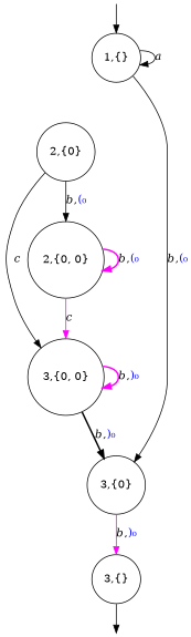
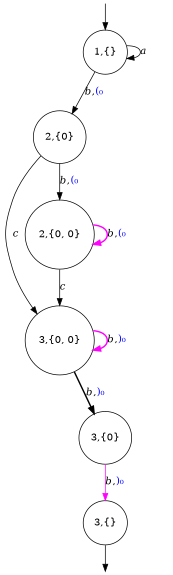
  digraph {
    rankdir=TB
    node [shape=circle]
    Q0 [fixedsize=true height=0 style=invisible width=0]
    "1,{}"
    "2,{0}"
    Q1 [fixedsize=true height=0 style=invisible width=0]
    "3,{0, 0}"
    "2,{0, 0}"
    "3,{}"
    "3,{0}"
    Q0 -> "1,{}"
    "1,{}" -> "1,{}" [label=<<i>a</i>>]
-   "1,{}" -> "3,{0}" [label=<<i>b</i>,<FONT COLOR="blue">(₀</FONT>>]
+   "1,{}" -> "2,{0}" [label=<<i>b</i>,<FONT COLOR="blue">(₀</FONT>>]
    "2,{0}" -> "3,{0, 0}" [label=<<i>c</i>>]
    "2,{0}" -> "2,{0, 0}" [label=<<i>b</i>,<FONT COLOR="blue">(₀</FONT>>]
    "3,{0, 0}" -> "3,{0, 0}" [color=fuchsia label=<<i>b</i>,<FONT COLOR="blue">)₀</FONT>> style=bold]
    "3,{0, 0}" -> "3,{0}" [label=<<i>b</i>,<FONT COLOR="blue">)₀</FONT>> style=bold]
-   "2,{0, 0}" -> "3,{0, 0}" [label=<<i>c</i>> color=fuchsia]
+   "2,{0, 0}" -> "3,{0, 0}" [label=<<i>c</i>>]
    "2,{0, 0}" -> "2,{0, 0}" [color=fuchsia label=<<i>b</i>,<FONT COLOR="blue">(₀</FONT>> style=bold]
    "3,{}" -> Q1
    "3,{0}" -> "3,{}" [color=fuchsia label=<<i>b</i>,<FONT COLOR="blue">)₀</FONT>>]
  }
